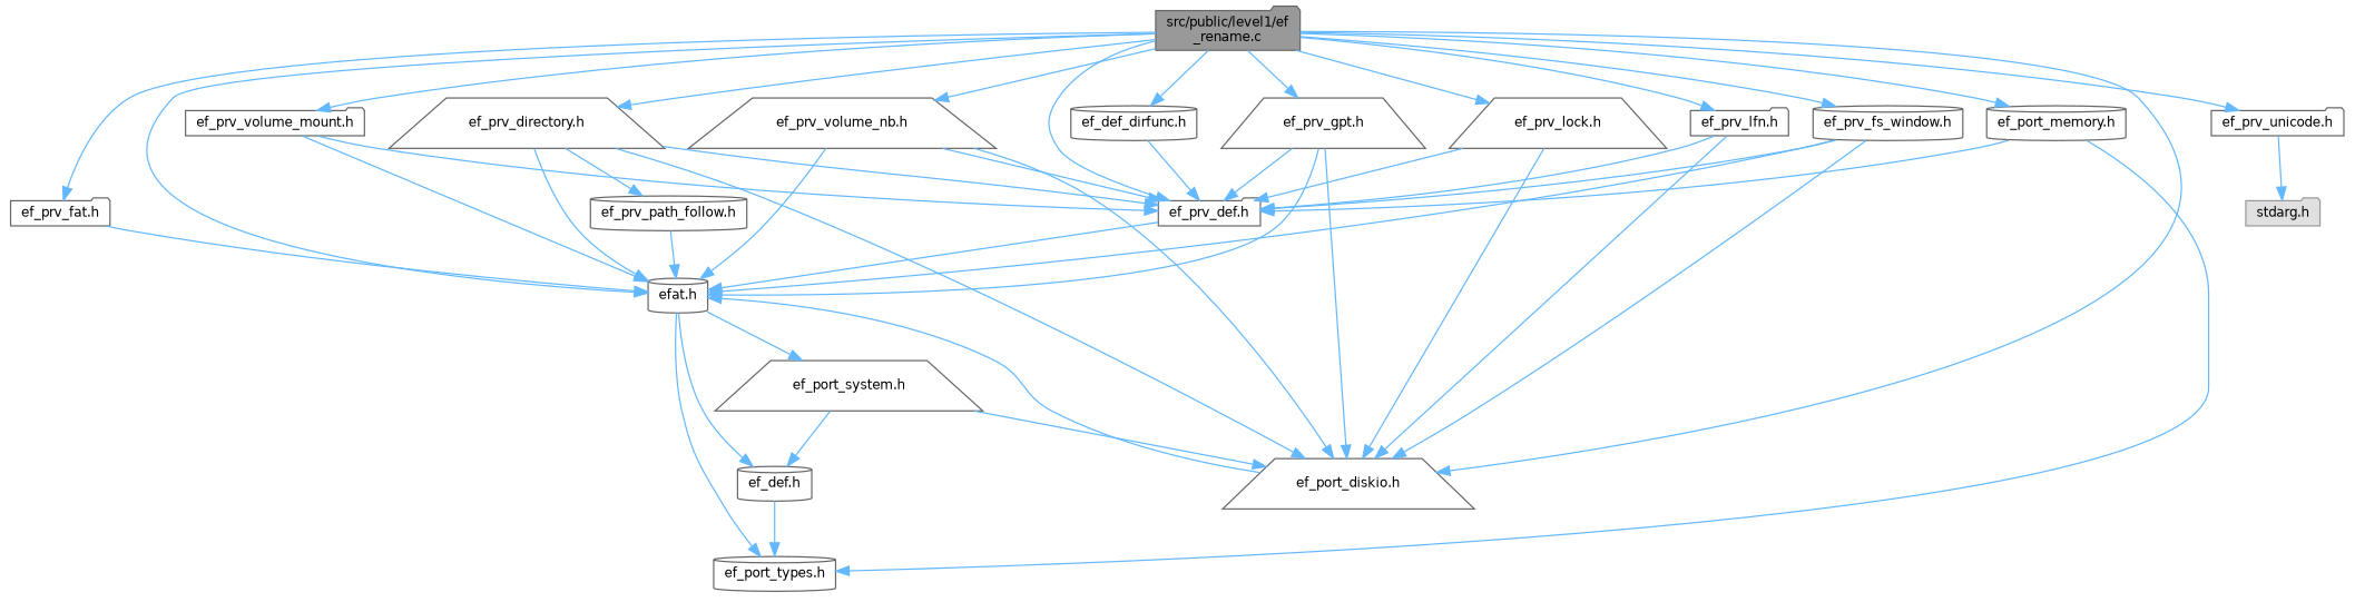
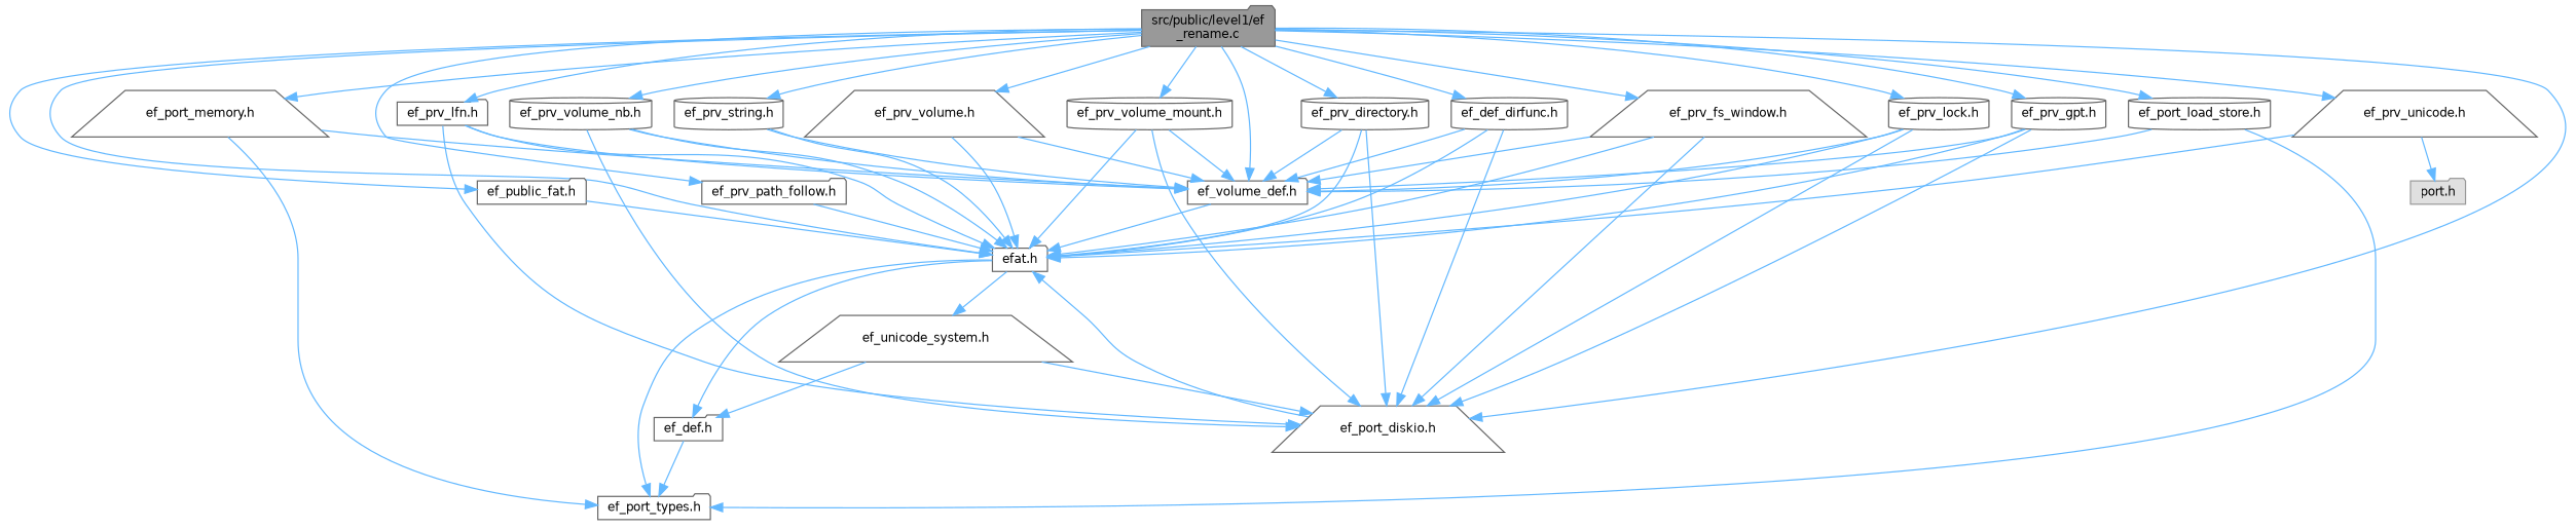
  digraph {
    node [color=grey40 fillcolor=white fontname=Helvetica fontsize=10 shape=folder style=filled]
    edge [color=steelblue1 fontname=Helvetica fontsize=10 labelfontname=Helvetica labelfontsize=10 style=solid]
    n1 [color=gray40 fillcolor=grey60 fontcolor=black height=0.2 label="src/public/level1/ef\l_rename.c" width=0.4]
-   n3 [height=0.2 label="ef_prv_def.h" width=0.4]
-   n4 [height=0.2 label="efat.h" shape=cylinder width=0.4]
-   n5 [height=0.2 label="ef_port_memory.h" shape=cylinder width=0.4]
+   n2 [height=0.2 label="ef_port_load_store.h" shape=cylinder width=0.4]
+   n3 [height=0.2 label="ef_volume_def.h" width=0.4]
+   n4 [height=0.2 label="efat.h" width=0.4]
+   n5 [height=0.2 label="ef_port_memory.h" shape=trapezium width=0.4]
    n6 [height=0.2 label="ef_port_diskio.h" shape=trapezium width=0.4]
-   n7 [height=0.2 label="ef_prv_fat.h" width=0.4]
-   n8 [height=0.2 label="ef_prv_volume_mount.h" width=0.4]
-   n9 [height=0.2 label="ef_prv_directory.h" shape=trapezium width=0.4]
+   n7 [height=0.2 label="ef_public_fat.h" width=0.4]
+   n8 [height=0.2 label="ef_prv_volume_mount.h" shape=cylinder width=0.4]
+   n9 [height=0.2 label="ef_prv_directory.h" shape=cylinder width=0.4]
    n10 [height=0.2 label="ef_def_dirfunc.h" shape=cylinder width=0.4]
-   n11 [height=0.2 label="ef_prv_fs_window.h" shape=cylinder width=0.4]
-   n12 [height=0.2 label="ef_prv_lock.h" shape=trapezium width=0.4]
-   n15 [height=0.2 label="ef_prv_gpt.h" shape=trapezium width=0.4]
+   n11 [height=0.2 label="ef_prv_fs_window.h" shape=trapezium width=0.4]
+   n12 [height=0.2 label="ef_prv_lock.h" shape=cylinder width=0.4]
+   n13 [height=0.2 label="ef_prv_string.h" shape=cylinder width=0.4]
+   n14 [height=0.2 label="ef_prv_volume.h" shape=trapezium width=0.4]
+   n15 [height=0.2 label="ef_prv_gpt.h" shape=cylinder width=0.4]
    n16 [height=0.2 label="ef_prv_lfn.h" width=0.4]
-   n17 [height=0.2 label="ef_prv_unicode.h" width=0.4]
-   n18 [height=0.2 label="ef_prv_path_follow.h" shape=cylinder width=0.4]
-   n19 [height=0.2 label="ef_prv_volume_nb.h" shape=trapezium width=0.4]
-   n20 [height=0.2 label="ef_port_types.h" shape=cylinder width=0.4]
-   n21 [height=0.2 label="ef_def.h" shape=cylinder width=0.4]
-   n22 [height=0.2 label="ef_port_system.h" shape=trapezium width=0.4]
-   n23 [color=grey60 fillcolor="#E0E0E0" height=0.2 label="stdarg.h" width=0.4]
+   n17 [height=0.2 label="ef_prv_unicode.h" shape=trapezium width=0.4]
+   n18 [height=0.2 label="ef_prv_path_follow.h" width=0.4]
+   n19 [height=0.2 label="ef_prv_volume_nb.h" shape=cylinder width=0.4]
+   n20 [height=0.2 label="ef_port_types.h" width=0.4]
+   n21 [height=0.2 label="ef_def.h" width=0.4]
+   n22 [height=0.2 label="ef_unicode_system.h" shape=trapezium width=0.4]
+   n23 [color=grey60 fillcolor="#E0E0E0" height=0.2 label="port.h" width=0.4]
+   n1 -> n2
    n1 -> n3
    n1 -> n4
    n1 -> n5
    n1 -> n6
    n1 -> n7
    n1 -> n8
    n1 -> n9
    n1 -> n10
    n1 -> n11
    n1 -> n12
+   n1 -> n13
+   n1 -> n14
    n1 -> n15
    n1 -> n16
    n1 -> n17
-   n9 -> n18
+   n1 -> n18
    n1 -> n19
+   n2 -> n3
+   n2 -> n20
    n3 -> n4
    n4 -> n20
    n4 -> n21
    n4 -> n22
    n5 -> n3
    n5 -> n20
    n6 -> n4
    n7 -> n4
    n8 -> n3
    n8 -> n4
+   n8 -> n6
    n9 -> n3
    n9 -> n4
    n9 -> n6
    n10 -> n3
+   n10 -> n4
+   n10 -> n6
    n11 -> n3
    n11 -> n4
    n11 -> n6
    n12 -> n3
+   n12 -> n4
    n12 -> n6
+   n13 -> n3
+   n13 -> n4
+   n14 -> n3
+   n14 -> n4
    n15 -> n3
    n15 -> n4
    n15 -> n6
    n16 -> n3
+   n16 -> n4
    n16 -> n6
+   n17 -> n4
    n17 -> n23
    n18 -> n4
    n19 -> n3
    n19 -> n4
    n19 -> n6
    n21 -> n20
    n22 -> n6
    n22 -> n21
  }
